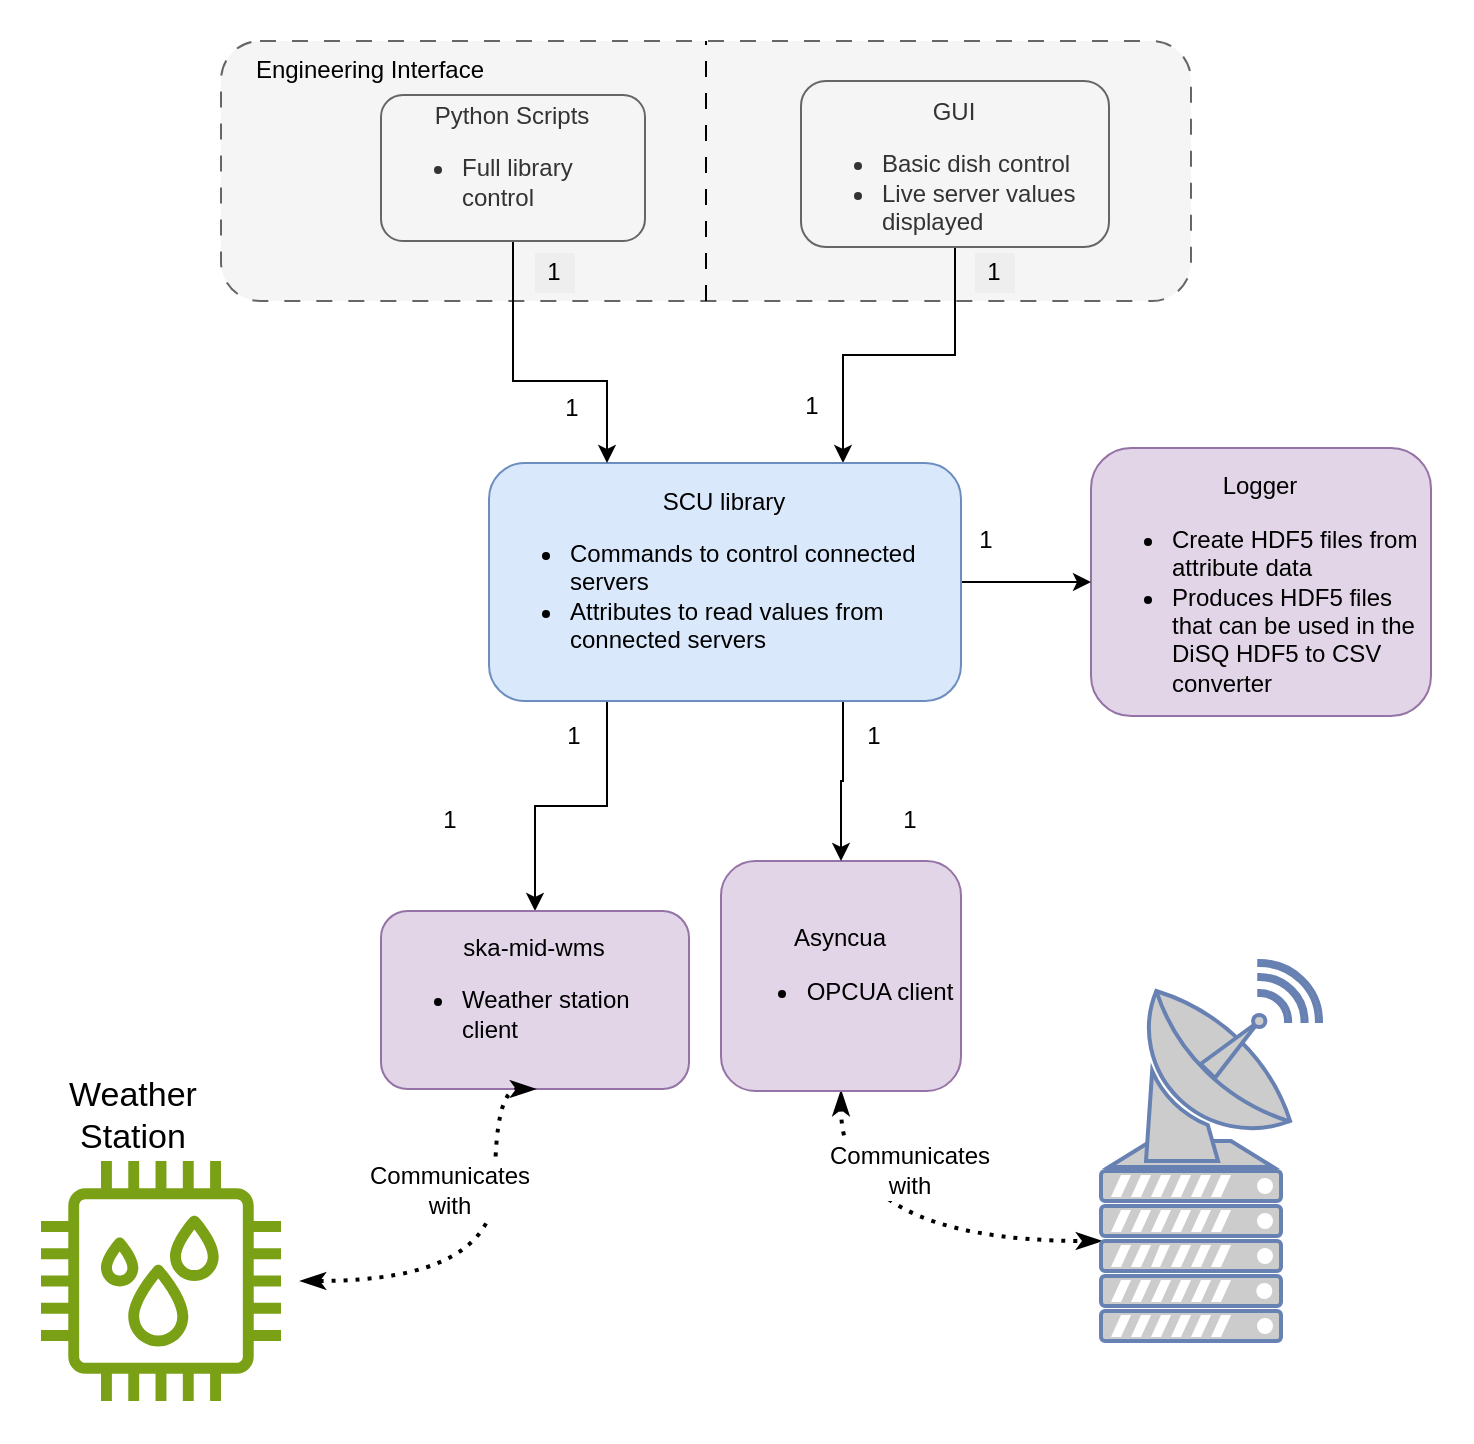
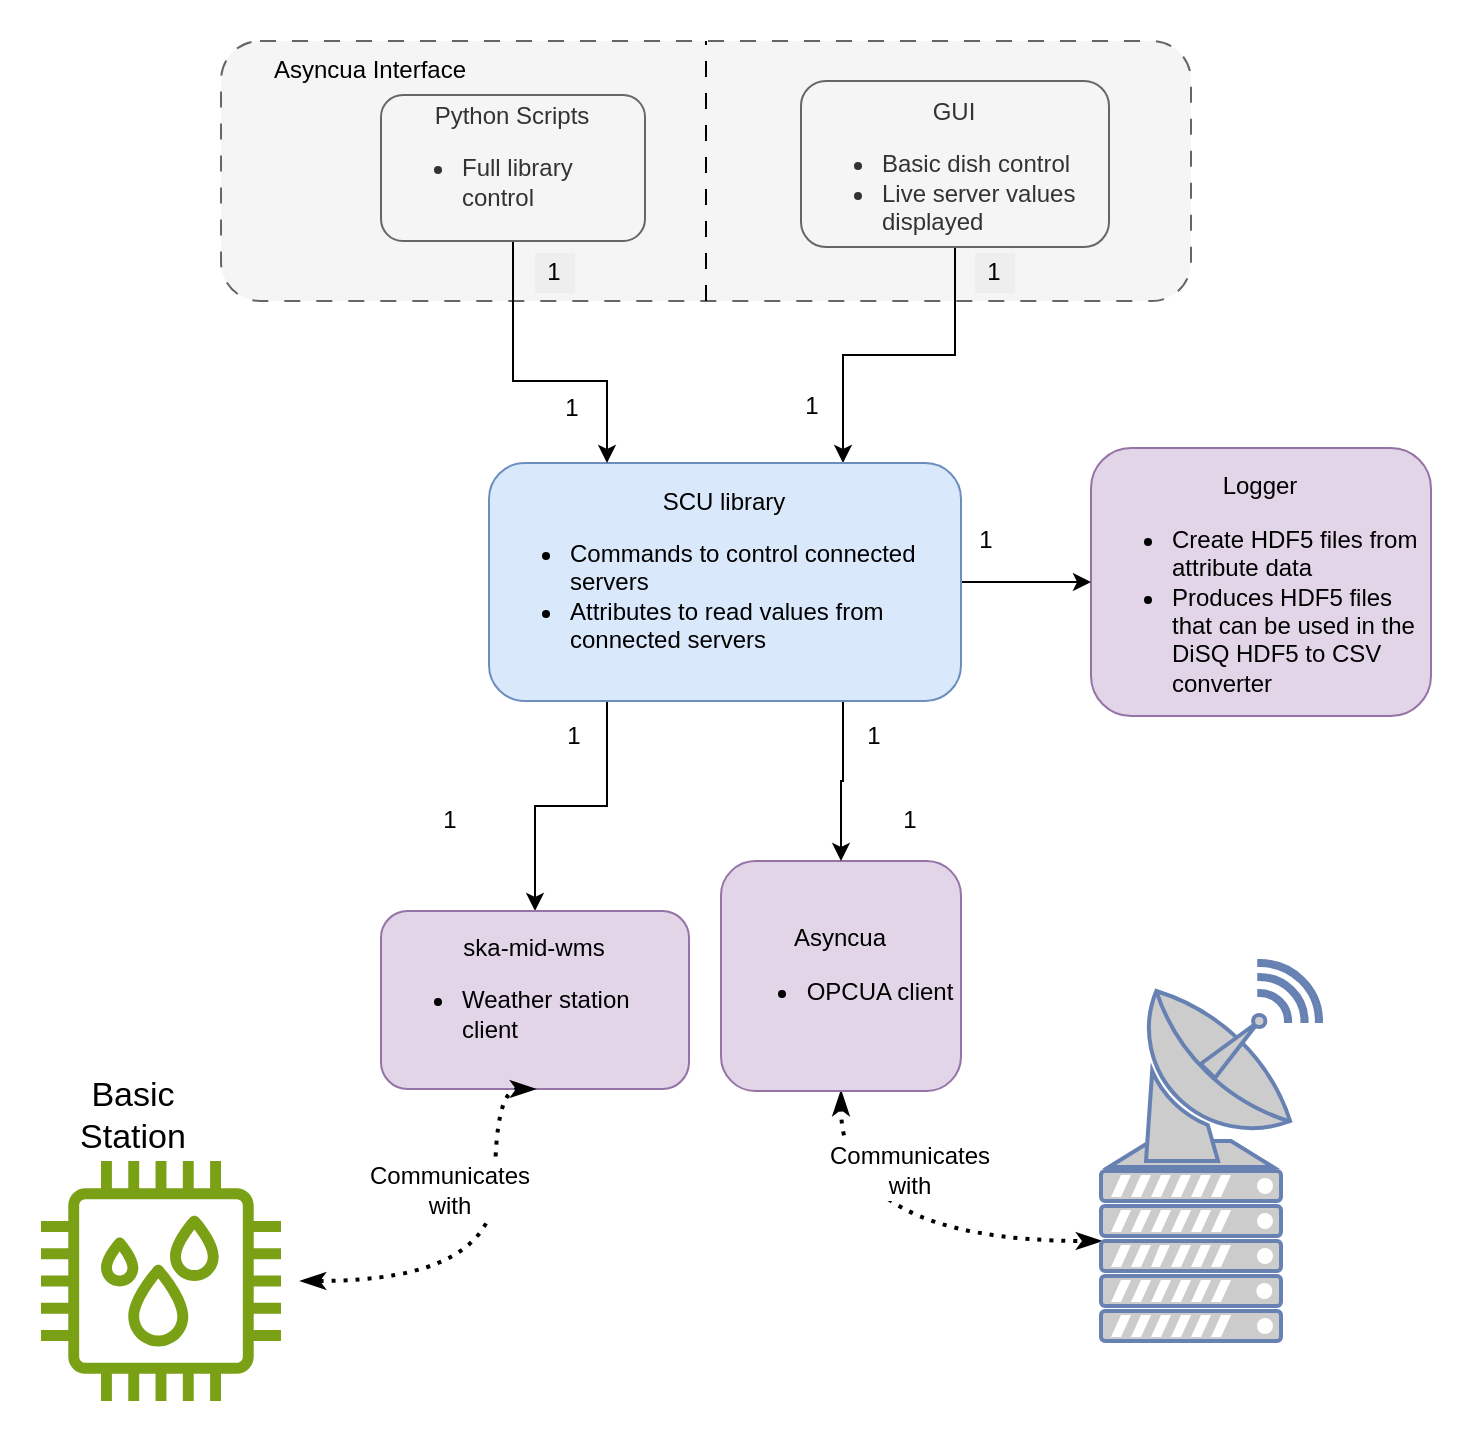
  <mxCell id="0" />
  <mxCell id="1" parent="0" />
  <mxCell id="2" value="" style="rounded=1;whiteSpace=wrap;html=1;fillColor=#f5f5f5;dashed=1;dashPattern=8 8;strokeColor=#666666;fontColor=#333333;" parent="1" vertex="1"><mxGeometry x="110" y="20" width="485" height="130" as="geometry" /></mxCell>
  <mxCell id="3" style="edgeStyle=orthogonalEdgeStyle;rounded=0;orthogonalLoop=1;jettySize=auto;html=1;exitX=0.5;exitY=1;exitDx=0;exitDy=0;entryX=0.75;entryY=0;entryDx=0;entryDy=0;" edge="1" parent="1" source="4" target="11"><mxGeometry relative="1" as="geometry" /></mxCell>
  <mxCell id="4" value="&lt;br&gt;GUI&lt;br&gt;&lt;ul&gt;&lt;li style=&quot;text-align: left;&quot;&gt;Basic dish control&lt;/li&gt;&lt;li style=&quot;text-align: left;&quot;&gt;Live server values displayed&lt;/li&gt;&lt;/ul&gt;" style="rounded=1;whiteSpace=wrap;html=1;fillColor=#f5f5f5;fontColor=#333333;strokeColor=#666666;" parent="1" vertex="1"><mxGeometry x="400" y="40" width="154" height="83" as="geometry" /></mxCell>
  <mxCell id="5" style="edgeStyle=orthogonalEdgeStyle;rounded=0;orthogonalLoop=1;jettySize=auto;html=1;exitX=0.5;exitY=1;exitDx=0;exitDy=0;entryX=0;entryY=0.5;entryDx=0;entryDy=0;entryPerimeter=0;curved=1;dashed=1;dashPattern=1 2;strokeWidth=2;startArrow=classicThin;startFill=1;endArrow=classicThin;endFill=1;" parent="1" source="6" target="15" edge="1"><mxGeometry relative="1" as="geometry" /></mxCell>
  <mxCell id="6" value="Asyncua&lt;br&gt;&lt;ul&gt;&lt;li style=&quot;text-align: left;&quot;&gt;OPCUA client&lt;/li&gt;&lt;/ul&gt;" style="rounded=1;whiteSpace=wrap;html=1;fillColor=#e1d5e7;strokeColor=#9673a6;align=center;" parent="1" vertex="1"><mxGeometry x="360" y="430" width="120" height="115" as="geometry" /></mxCell>
  <mxCell id="7" value="&lt;br&gt;Logger&lt;br&gt;&lt;ul&gt;&lt;li style=&quot;text-align: left;&quot;&gt;Create HDF5 files from attribute data&lt;/li&gt;&lt;li style=&quot;text-align: left;&quot;&gt;Produces HDF5 files that can be used in the DiSQ HDF5 to CSV converter&lt;/li&gt;&lt;/ul&gt;&lt;div style=&quot;text-align: left;&quot;&gt;&lt;/div&gt;" style="rounded=1;whiteSpace=wrap;html=1;fillColor=#e1d5e7;strokeColor=#9673a6;" parent="1" vertex="1"><mxGeometry x="545" y="223.5" width="170" height="134" as="geometry" /></mxCell>
  <mxCell id="8" style="edgeStyle=orthogonalEdgeStyle;rounded=0;orthogonalLoop=1;jettySize=auto;html=1;exitX=1;exitY=0.5;exitDx=0;exitDy=0;entryX=0;entryY=0.5;entryDx=0;entryDy=0;jumpStyle=arc;endArrow=classic;endFill=1;jumpSize=10;" parent="1" source="11" target="7" edge="1"><mxGeometry relative="1" as="geometry"><mxPoint x="645" y="290.5" as="targetPoint" /></mxGeometry></mxCell>
  <mxCell id="9" style="edgeStyle=orthogonalEdgeStyle;rounded=0;orthogonalLoop=1;jettySize=auto;html=1;exitX=0.75;exitY=1;exitDx=0;exitDy=0;entryX=0.5;entryY=0;entryDx=0;entryDy=0;" edge="1" parent="1" source="11" target="6"><mxGeometry relative="1" as="geometry" /></mxCell>
  <mxCell id="10" style="edgeStyle=orthogonalEdgeStyle;rounded=0;orthogonalLoop=1;jettySize=auto;html=1;exitX=0.25;exitY=1;exitDx=0;exitDy=0;entryX=0.5;entryY=0;entryDx=0;entryDy=0;" edge="1" parent="1" source="11" target="26"><mxGeometry relative="1" as="geometry" /></mxCell>
  <mxCell id="11" value="SCU library&lt;br&gt;&lt;ul&gt;&lt;li style=&quot;text-align: left;&quot;&gt;Commands to control connected servers&lt;/li&gt;&lt;li style=&quot;text-align: left;&quot;&gt;Attributes to read values from connected servers&lt;/li&gt;&lt;/ul&gt;" style="rounded=1;whiteSpace=wrap;html=1;fillColor=#dae8fc;strokeColor=#6c8ebf;" parent="1" vertex="1"><mxGeometry x="244" y="231" width="236" height="119" as="geometry" /></mxCell>
  <mxCell id="12" style="edgeStyle=orthogonalEdgeStyle;rounded=0;orthogonalLoop=1;jettySize=auto;html=1;exitX=0.5;exitY=1;exitDx=0;exitDy=0;entryX=0.25;entryY=0;entryDx=0;entryDy=0;" parent="1" source="13" target="11" edge="1"><mxGeometry relative="1" as="geometry"><Array as="points"><mxPoint x="256" y="190" /><mxPoint x="303" y="190" /></Array></mxGeometry></mxCell>
  <mxCell id="13" value="Python Scripts&lt;br&gt;&lt;ul&gt;&lt;li style=&quot;text-align: left;&quot;&gt;Full library control&lt;/li&gt;&lt;/ul&gt;" style="rounded=1;whiteSpace=wrap;html=1;fillColor=#f5f5f5;fontColor=#333333;strokeColor=#666666;" parent="1" vertex="1"><mxGeometry x="190" y="47" width="132" height="73" as="geometry" /></mxCell>
- <mxCell id="14" value="Engineering Interface" style="text;html=1;strokeColor=none;fillColor=none;align=center;verticalAlign=middle;whiteSpace=wrap;rounded=0;" parent="1" vertex="1"><mxGeometry x="120" y="20" width="130" height="30" as="geometry" /></mxCell>
+ <mxCell id="14" value="Asyncua Interface" style="text;html=1;strokeColor=none;fillColor=none;align=center;verticalAlign=middle;whiteSpace=wrap;rounded=0;" parent="1" vertex="1"><mxGeometry x="120" y="20" width="130" height="30" as="geometry" /></mxCell>
  <mxCell id="15" value="" style="fontColor=#0066CC;verticalAlign=top;verticalLabelPosition=bottom;labelPosition=center;align=center;html=1;outlineConnect=0;fillColor=#CCCCCC;strokeColor=#6881B3;gradientColor=none;gradientDirection=north;strokeWidth=2;shape=mxgraph.networks.server;" parent="1" vertex="1"><mxGeometry x="550" y="570" width="90" height="100" as="geometry" /></mxCell>
  <mxCell id="16" value="" style="endArrow=none;dashed=1;html=1;rounded=0;dashPattern=8 8;entryX=0.5;entryY=0;entryDx=0;entryDy=0;exitX=0.5;exitY=1;exitDx=0;exitDy=0;" parent="1" source="2" target="2" edge="1"><mxGeometry width="50" height="50" relative="1" as="geometry"><mxPoint x="550" y="140" as="sourcePoint" /><mxPoint x="600" y="90" as="targetPoint" /></mxGeometry></mxCell>
  <mxCell id="17" value="" style="fontColor=#0066CC;verticalAlign=top;verticalLabelPosition=bottom;labelPosition=center;align=center;html=1;outlineConnect=0;fillColor=#CCCCCC;strokeColor=#6881B3;gradientColor=none;gradientDirection=north;strokeWidth=2;shape=mxgraph.networks.satellite_dish;" parent="1" vertex="1"><mxGeometry x="570" y="480" width="90" height="100" as="geometry" /></mxCell>
  <mxCell id="18" value="Communicates with" style="text;html=1;strokeColor=none;fillColor=default;align=center;verticalAlign=middle;whiteSpace=wrap;rounded=0;" parent="1" vertex="1"><mxGeometry x="420" y="570" width="70" height="30" as="geometry" /></mxCell>
  <mxCell id="19" value="1" style="text;html=1;strokeColor=none;fillColor=default;align=center;verticalAlign=middle;whiteSpace=wrap;rounded=0;" parent="1" vertex="1"><mxGeometry x="483" y="260" width="20" height="20" as="geometry" /></mxCell>
  <mxCell id="20" value="1" style="text;html=1;strokeColor=none;fillColor=default;align=center;verticalAlign=middle;whiteSpace=wrap;rounded=0;" parent="1" vertex="1"><mxGeometry x="396" y="193" width="20" height="20" as="geometry" /></mxCell>
  <mxCell id="21" value="1" style="text;html=1;strokeColor=none;fillColor=#eeeeee;align=center;verticalAlign=middle;whiteSpace=wrap;rounded=0;" parent="1" vertex="1"><mxGeometry x="487" y="126" width="20" height="20" as="geometry" /></mxCell>
  <mxCell id="22" value="1" style="text;html=1;strokeColor=none;fillColor=#eeeeee;align=center;verticalAlign=middle;whiteSpace=wrap;rounded=0;" vertex="1" parent="1"><mxGeometry x="267" y="126" width="20" height="20" as="geometry" /></mxCell>
  <mxCell id="23" value="1" style="text;html=1;strokeColor=none;fillColor=default;align=center;verticalAlign=middle;whiteSpace=wrap;rounded=0;direction=south;" vertex="1" parent="1"><mxGeometry x="276" y="194" width="20" height="20" as="geometry" /></mxCell>
  <mxCell id="24" value="1" style="text;html=1;strokeColor=none;fillColor=default;align=center;verticalAlign=middle;whiteSpace=wrap;rounded=0;" vertex="1" parent="1"><mxGeometry x="427" y="357.5" width="20" height="20" as="geometry" /></mxCell>
  <mxCell id="25" value="1" style="text;html=1;strokeColor=none;fillColor=default;align=center;verticalAlign=middle;whiteSpace=wrap;rounded=0;" vertex="1" parent="1"><mxGeometry x="445" y="400" width="20" height="20" as="geometry" /></mxCell>
  <mxCell id="26" value="ska-mid-wms&lt;br&gt;&lt;ul&gt;&lt;li style=&quot;text-align: left;&quot;&gt;Weather station client&lt;/li&gt;&lt;/ul&gt;" style="rounded=1;whiteSpace=wrap;html=1;fillColor=#e1d5e7;strokeColor=#9673a6;align=center;" vertex="1" parent="1"><mxGeometry x="190" y="455" width="154" height="89" as="geometry" /></mxCell>
  <mxCell id="27" value="1" style="text;html=1;strokeColor=none;fillColor=default;align=center;verticalAlign=middle;whiteSpace=wrap;rounded=0;" vertex="1" parent="1"><mxGeometry x="277" y="357.5" width="20" height="20" as="geometry" /></mxCell>
  <mxCell id="28" value="1" style="text;html=1;strokeColor=none;fillColor=default;align=center;verticalAlign=middle;whiteSpace=wrap;rounded=0;" vertex="1" parent="1"><mxGeometry x="215" y="400" width="20" height="20" as="geometry" /></mxCell>
  <mxCell id="29" value="" style="sketch=0;outlineConnect=0;fontColor=#232F3E;gradientColor=none;fillColor=#7AA116;strokeColor=none;dashed=0;verticalLabelPosition=bottom;verticalAlign=top;align=center;html=1;fontSize=12;fontStyle=0;aspect=fixed;pointerEvents=1;shape=mxgraph.aws4.iot_thing_humidity_sensor;" vertex="1" parent="1"><mxGeometry x="20" y="580" width="120" height="120" as="geometry" /></mxCell>
  <mxCell id="30" style="edgeStyle=orthogonalEdgeStyle;rounded=0;orthogonalLoop=1;jettySize=auto;html=1;exitX=0.5;exitY=1;exitDx=0;exitDy=0;curved=1;dashed=1;dashPattern=1 2;strokeWidth=2;startArrow=classicThin;startFill=1;endArrow=classicThin;endFill=1;" edge="1" parent="1" source="26"><mxGeometry relative="1" as="geometry"><mxPoint x="447" y="529" as="sourcePoint" /><mxPoint x="150" y="640" as="targetPoint" /><Array as="points"><mxPoint x="247" y="640" /></Array></mxGeometry></mxCell>
  <mxCell id="31" value="Communicates with" style="text;html=1;strokeColor=none;fillColor=default;align=center;verticalAlign=middle;whiteSpace=wrap;rounded=0;" vertex="1" parent="1"><mxGeometry x="190" y="580" width="70" height="30" as="geometry" /></mxCell>
- <mxCell id="32" value="Weather Station" style="text;html=1;strokeColor=none;fillColor=none;align=center;verticalAlign=middle;whiteSpace=wrap;rounded=0;fontSize=17;" vertex="1" parent="1"><mxGeometry x="30" y="517" width="72.5" height="81" as="geometry" /></mxCell>
+ <mxCell id="32" value="Basic Station" style="text;html=1;strokeColor=none;fillColor=none;align=center;verticalAlign=middle;whiteSpace=wrap;rounded=0;fontSize=17;" vertex="1" parent="1"><mxGeometry x="30" y="517" width="72.5" height="81" as="geometry" /></mxCell>
